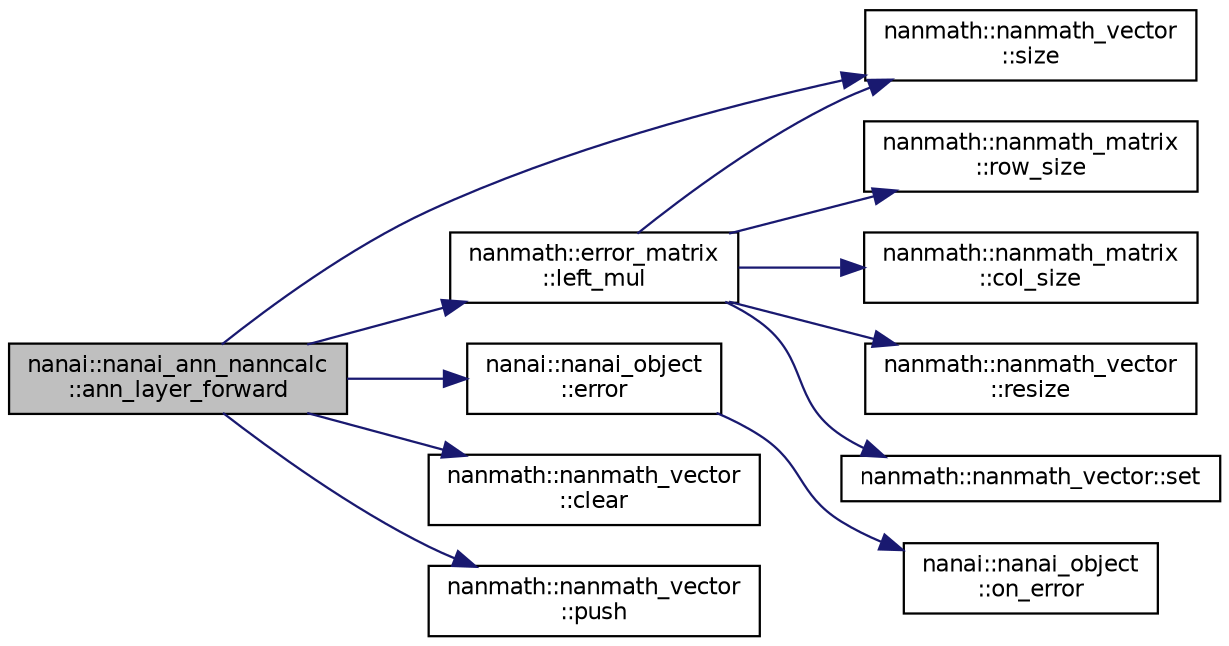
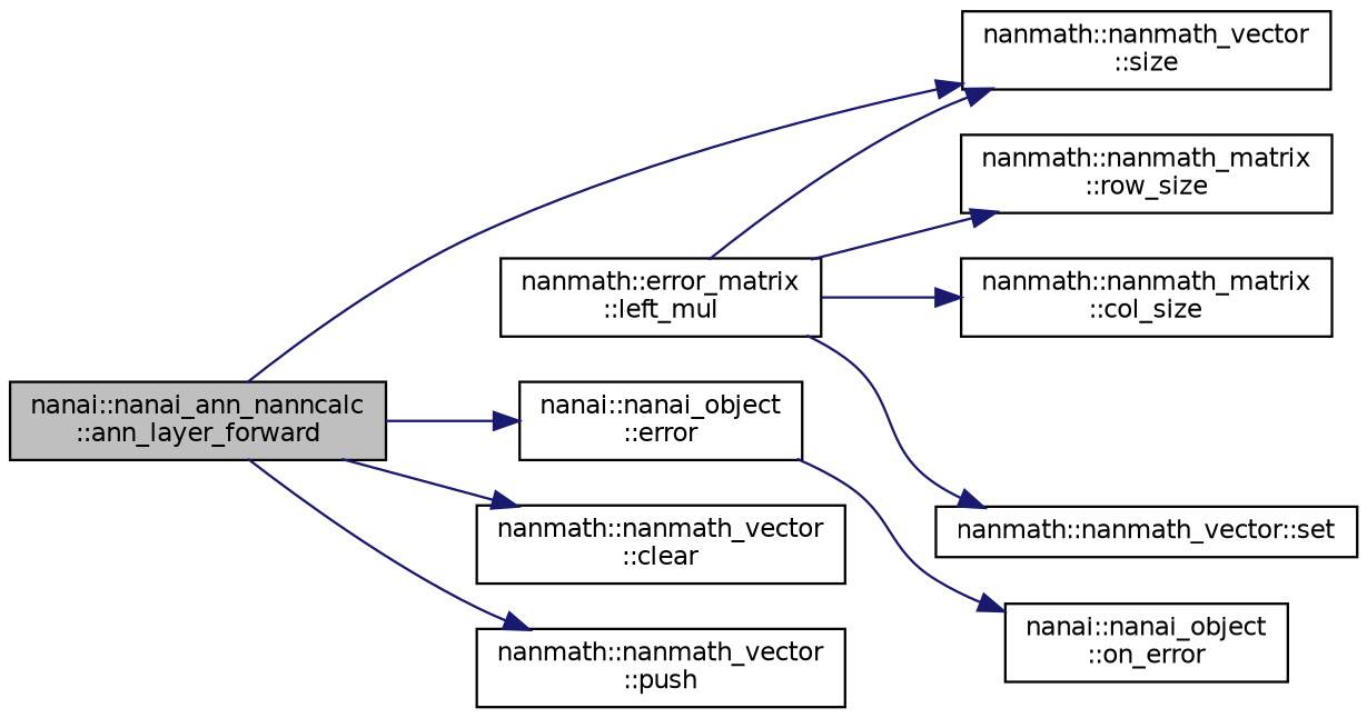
  digraph {
    rankdir=LR
    node [color=black fillcolor=white fontname=Helvetica fontsize=10 shape=record style=filled]
    edge [color=midnightblue fontname=Helvetica fontsize=10 labelfontname=Helvetica labelfontsize=10 style=solid]
    n1 [fillcolor=grey75 fontcolor=black height=0.2 label="nanai::nanai_ann_nanncalc\l::ann_layer_forward" width=0.4]
    n2 [height=0.2 label="nanmath::error_matrix\l::left_mul" width=0.4]
    n3 [height=0.2 label="nanmath::nanmath_vector\l::size" width=0.4]
    n4 [height=0.2 label="nanai::nanai_object\l::error" width=0.4]
    n5 [height=0.2 label="nanmath::nanmath_vector\l::clear" width=0.4]
    n6 [height=0.2 label="nanmath::nanmath_vector\l::push" width=0.4]
    n7 [height=0.2 label="nanmath::nanmath_matrix\l::row_size" width=0.4]
    n8 [height=0.2 label="nanmath::nanmath_matrix\l::col_size" width=0.4]
-   n9 [height=0.2 label="nanmath::nanmath_vector\l::resize" width=0.4]
    n10 [height=0.2 label="nanmath::nanmath_vector::set" width=0.4]
    n11 [height=0.2 label="nanai::nanai_object\l::on_error" width=0.4]
-   n1 -> n2
    n1 -> n3
    n1 -> n4
    n1 -> n5
    n1 -> n6
    n2 -> n3
    n2 -> n7
    n2 -> n8
-   n2 -> n9
    n2 -> n10
    n4 -> n11
  }
